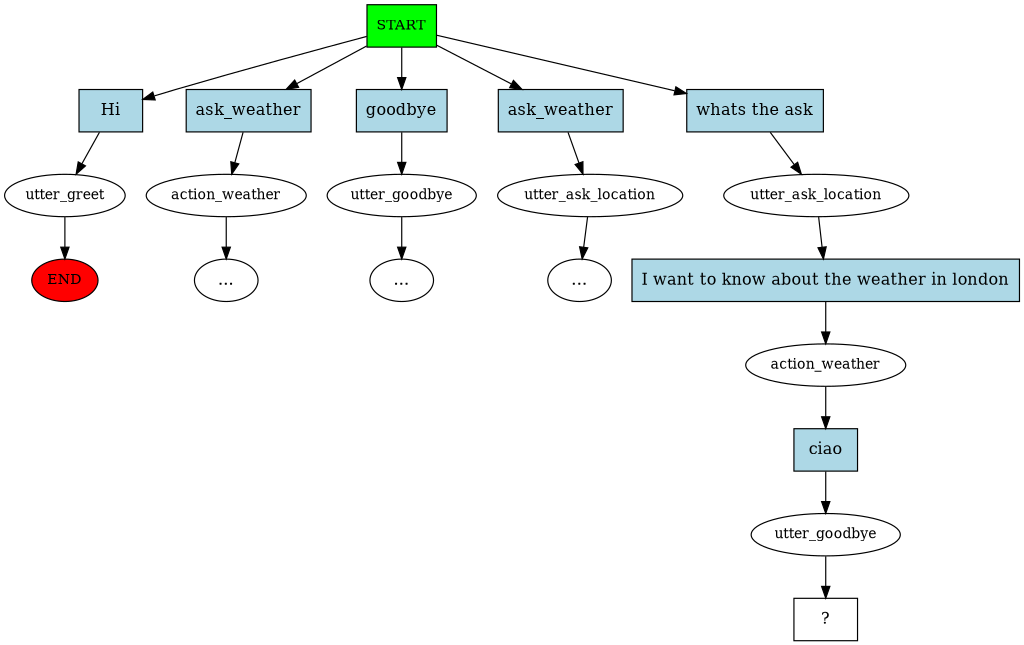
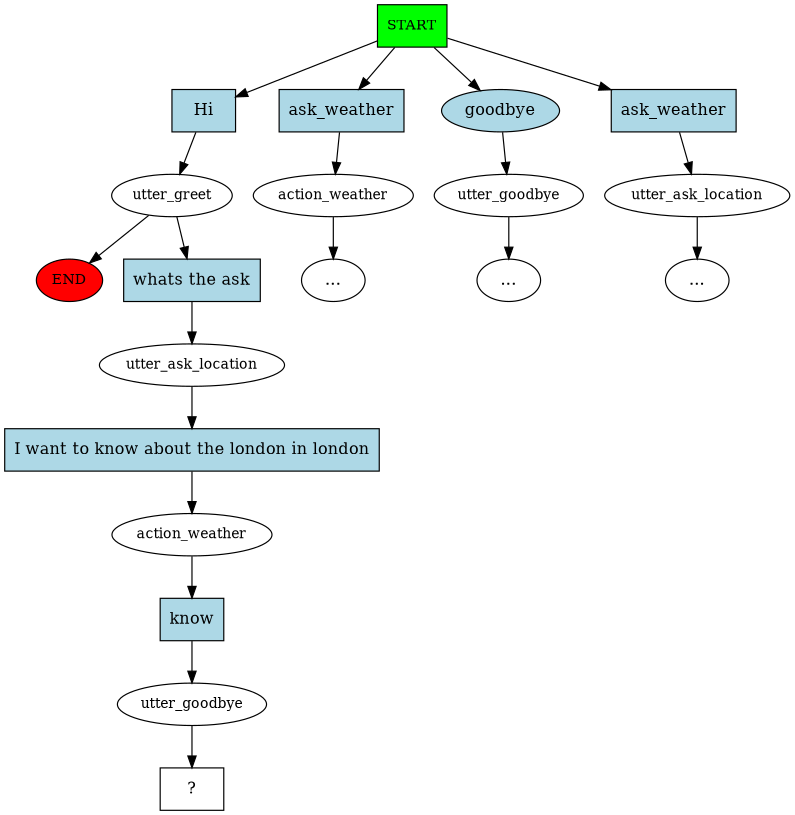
  digraph {
    n1 [fillcolor=green fontsize=12 label=START shape=box style=filled]
    n2 [fillcolor=lightblue label=Hi shape=rect style=filled]
    n3 [fillcolor=lightblue label=ask_weather shape=rect style=filled]
-   n4 [fillcolor=lightblue label=goodbye shape=rect style=filled]
+   n4 [fillcolor=lightblue label=goodbye shape=ellipse style=filled]
    n5 [fillcolor=lightblue label=ask_weather shape=rect style=filled]
    n6 [fontsize=12 label=utter_greet]
    n7 [fontsize=12 label=action_weather]
    n8 [fontsize=12 label=utter_goodbye]
    n9 [fontsize=12 label=utter_ask_location]
    n10 [fillcolor=red fontsize=12 label=END style=filled]
    n11 [fillcolor=lightblue label="whats the ask" shape=rect style=filled]
    n12 [fontsize=12 label=utter_ask_location]
    n13 [label="..."]
    n14 [label="..."]
    n15 [label="..."]
-   n16 [fillcolor=lightblue label="I want to know about the weather in london" shape=rect style=filled]
+   n16 [fillcolor=lightblue label="I want to know about the london in london" shape=rect style=filled]
    n17 [fontsize=12 label=action_weather]
-   n18 [fillcolor=lightblue label=ciao shape=rect style=filled]
+   n18 [fillcolor=lightblue label=know shape=rect style=filled]
    n19 [fontsize=12 label=utter_goodbye]
    n20 [label="  ?  " shape=rect]
    n1 -> n2
    n1 -> n3
    n1 -> n4
    n1 -> n5
    n2 -> n6
    n3 -> n7
    n4 -> n8
    n5 -> n9
    n6 -> n10
-   n1 -> n11
+   n6 -> n11
    n7 -> n13
    n8 -> n14
    n9 -> n15
    n11 -> n12
    n12 -> n16
    n16 -> n17
    n17 -> n18
    n18 -> n19
    n19 -> n20
  }
